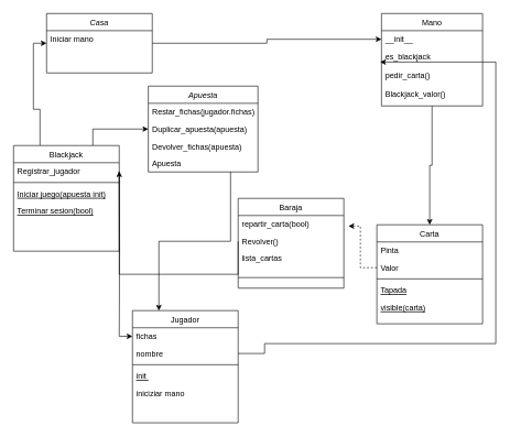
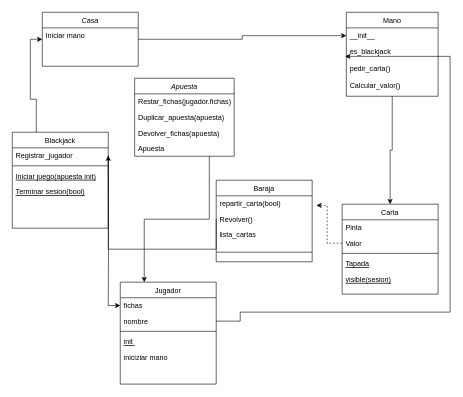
  <mxCell id="0" />
  <mxCell id="1" parent="0" />
  <mxCell id="2" style="edgeStyle=orthogonalEdgeStyle;rounded=0;orthogonalLoop=1;jettySize=auto;html=1;exitX=1;exitY=0.5;exitDx=0;exitDy=0;entryX=0;entryY=0.5;entryDx=0;entryDy=0;" parent="1" source="3" target="12" edge="1"><mxGeometry relative="1" as="geometry" /></mxCell>
  <mxCell id="3" value="Casa" style="swimlane;fontStyle=2;align=center;verticalAlign=top;childLayout=stackLayout;horizontal=1;startSize=26;horizontalStack=0;resizeParent=1;resizeLast=0;collapsible=1;marginBottom=0;rounded=0;shadow=0;strokeWidth=1;" parent="1" vertex="1"><mxGeometry x="70" y="20" width="160" height="90" as="geometry"><mxRectangle x="230" y="140" width="160" height="26" as="alternateBounds" /></mxGeometry></mxCell>
  <mxCell id="4" value="Iniciar mano" style="text;align=left;verticalAlign=top;spacingLeft=4;spacingRight=4;overflow=hidden;rotatable=0;points=[[0,0.5],[1,0.5]];portConstraint=eastwest;" parent="3" vertex="1"><mxGeometry y="26" width="160" height="26" as="geometry" /></mxCell>
  <mxCell id="5" value="Baraja" style="swimlane;fontStyle=0;align=center;verticalAlign=top;childLayout=stackLayout;horizontal=1;startSize=26;horizontalStack=0;resizeParent=1;resizeLast=0;collapsible=1;marginBottom=0;rounded=0;shadow=0;strokeWidth=1;" parent="1" vertex="1"><mxGeometry x="360" y="300" width="160" height="136" as="geometry"><mxRectangle x="130" y="380" width="160" height="26" as="alternateBounds" /></mxGeometry></mxCell>
  <mxCell id="6" value="repartir_carta(bool)" style="text;align=left;verticalAlign=top;spacingLeft=4;spacingRight=4;overflow=hidden;rotatable=0;points=[[0,0.5],[1,0.5]];portConstraint=eastwest;rounded=0;shadow=0;html=0;" parent="5" vertex="1"><mxGeometry y="26" width="160" height="26" as="geometry" /></mxCell>
  <mxCell id="7" value="Revolver()" style="text;align=left;verticalAlign=top;spacingLeft=4;spacingRight=4;overflow=hidden;rotatable=0;points=[[0,0.5],[1,0.5]];portConstraint=eastwest;" parent="5" vertex="1"><mxGeometry y="52" width="160" height="26" as="geometry" /></mxCell>
  <mxCell id="8" value="lista_cartas" style="text;align=left;verticalAlign=top;spacingLeft=4;spacingRight=4;overflow=hidden;rotatable=0;points=[[0,0.5],[1,0.5]];portConstraint=eastwest;" vertex="1" parent="5"><mxGeometry y="78" width="160" height="26" as="geometry" /></mxCell>
  <mxCell id="9" value="" style="line;html=1;strokeWidth=1;align=left;verticalAlign=middle;spacingTop=-1;spacingLeft=3;spacingRight=3;rotatable=0;labelPosition=right;points=[];portConstraint=eastwest;" parent="5" vertex="1"><mxGeometry y="104" width="160" height="32" as="geometry" /></mxCell>
  <mxCell id="10" style="edgeStyle=orthogonalEdgeStyle;rounded=0;orthogonalLoop=1;jettySize=auto;html=1;exitX=0.5;exitY=1;exitDx=0;exitDy=0;entryX=0.5;entryY=0;entryDx=0;entryDy=0;" edge="1" parent="1" source="11" target="23"><mxGeometry relative="1" as="geometry" /></mxCell>
  <mxCell id="11" value="Mano" style="swimlane;fontStyle=0;align=center;verticalAlign=top;childLayout=stackLayout;horizontal=1;startSize=26;horizontalStack=0;resizeParent=1;resizeLast=0;collapsible=1;marginBottom=0;rounded=0;shadow=0;strokeWidth=1;" parent="1" vertex="1"><mxGeometry x="577" y="20" width="153" height="140" as="geometry"><mxRectangle x="550" y="140" width="160" height="26" as="alternateBounds" /></mxGeometry></mxCell>
  <mxCell id="12" value="__init__" style="text;align=left;verticalAlign=top;spacingLeft=4;spacingRight=4;overflow=hidden;rotatable=0;points=[[0,0.5],[1,0.5]];portConstraint=eastwest;" parent="11" vertex="1"><mxGeometry y="26" width="153" height="26" as="geometry" /></mxCell>
  <mxCell id="13" value="es_blackjack" style="text;align=left;verticalAlign=top;spacingLeft=4;spacingRight=4;overflow=hidden;rotatable=0;points=[[0,0.5],[1,0.5]];portConstraint=eastwest;rounded=0;shadow=0;html=0;" parent="11" vertex="1"><mxGeometry y="52" width="153" height="28" as="geometry" /></mxCell>
  <mxCell id="14" value="pedir_carta()" style="text;align=left;verticalAlign=top;spacingLeft=4;spacingRight=4;overflow=hidden;rotatable=0;points=[[0,0.5],[1,0.5]];portConstraint=eastwest;rounded=0;shadow=0;html=0;" parent="11" vertex="1"><mxGeometry y="80" width="153" height="28" as="geometry" /></mxCell>
- <mxCell id="15" value="Blackjack_valor()" style="text;align=left;verticalAlign=top;spacingLeft=4;spacingRight=4;overflow=hidden;rotatable=0;points=[[0,0.5],[1,0.5]];portConstraint=eastwest;rounded=0;shadow=0;html=0;" parent="11" vertex="1"><mxGeometry y="108" width="153" height="28" as="geometry" /></mxCell>
+ <mxCell id="15" value="Calcular_valor()" style="text;align=left;verticalAlign=top;spacingLeft=4;spacingRight=4;overflow=hidden;rotatable=0;points=[[0,0.5],[1,0.5]];portConstraint=eastwest;rounded=0;shadow=0;html=0;" parent="11" vertex="1"><mxGeometry y="108" width="153" height="28" as="geometry" /></mxCell>
  <mxCell id="16" style="edgeStyle=orthogonalEdgeStyle;rounded=0;orthogonalLoop=1;jettySize=auto;html=1;exitX=0.25;exitY=0;exitDx=0;exitDy=0;entryX=0;entryY=0.5;entryDx=0;entryDy=0;" parent="1" source="18" target="3" edge="1"><mxGeometry relative="1" as="geometry" /></mxCell>
- <mxCell id="17" style="edgeStyle=orthogonalEdgeStyle;rounded=0;orthogonalLoop=1;jettySize=auto;html=1;exitX=0.75;exitY=0;exitDx=0;exitDy=0;entryX=0;entryY=0.5;entryDx=0;entryDy=0;" edge="1" parent="1" source="18" target="42"><mxGeometry relative="1" as="geometry" /></mxCell>
  <mxCell id="18" value="Blackjack" style="swimlane;fontStyle=0;align=center;verticalAlign=top;childLayout=stackLayout;horizontal=1;startSize=26;horizontalStack=0;resizeParent=1;resizeLast=0;collapsible=1;marginBottom=0;rounded=0;shadow=0;strokeWidth=1;" parent="1" vertex="1"><mxGeometry x="20" y="220" width="160" height="160" as="geometry"><mxRectangle x="130" y="380" width="160" height="26" as="alternateBounds" /></mxGeometry></mxCell>
  <mxCell id="19" value="Registrar_jugador" style="text;align=left;verticalAlign=top;spacingLeft=4;spacingRight=4;overflow=hidden;rotatable=0;points=[[0,0.5],[1,0.5]];portConstraint=eastwest;rounded=0;shadow=0;html=0;" parent="18" vertex="1"><mxGeometry y="26" width="160" height="26" as="geometry" /></mxCell>
  <mxCell id="20" value="" style="line;html=1;strokeWidth=1;align=left;verticalAlign=middle;spacingTop=-1;spacingLeft=3;spacingRight=3;rotatable=0;labelPosition=right;points=[];portConstraint=eastwest;" parent="18" vertex="1"><mxGeometry y="52" width="160" height="8" as="geometry" /></mxCell>
  <mxCell id="21" value="Iniciar juego(apuesta init)" style="text;align=left;verticalAlign=top;spacingLeft=4;spacingRight=4;overflow=hidden;rotatable=0;points=[[0,0.5],[1,0.5]];portConstraint=eastwest;fontStyle=4" parent="18" vertex="1"><mxGeometry y="60" width="160" height="26" as="geometry" /></mxCell>
  <mxCell id="22" value="Terminar sesion(bool)" style="text;align=left;verticalAlign=top;spacingLeft=4;spacingRight=4;overflow=hidden;rotatable=0;points=[[0,0.5],[1,0.5]];portConstraint=eastwest;fontStyle=4" vertex="1" parent="18"><mxGeometry y="86" width="160" height="26" as="geometry" /></mxCell>
  <mxCell id="23" value="Carta" style="swimlane;fontStyle=0;align=center;verticalAlign=top;childLayout=stackLayout;horizontal=1;startSize=26;horizontalStack=0;resizeParent=1;resizeLast=0;collapsible=1;marginBottom=0;rounded=0;shadow=0;strokeWidth=1;" parent="1" vertex="1"><mxGeometry x="570" y="340" width="160" height="150" as="geometry"><mxRectangle x="130" y="380" width="160" height="26" as="alternateBounds" /></mxGeometry></mxCell>
  <mxCell id="24" value="Pinta" style="text;align=left;verticalAlign=top;spacingLeft=4;spacingRight=4;overflow=hidden;rotatable=0;points=[[0,0.5],[1,0.5]];portConstraint=eastwest;" parent="23" vertex="1"><mxGeometry y="26" width="160" height="26" as="geometry" /></mxCell>
  <mxCell id="25" value="Valor" style="text;align=left;verticalAlign=top;spacingLeft=4;spacingRight=4;overflow=hidden;rotatable=0;points=[[0,0.5],[1,0.5]];portConstraint=eastwest;rounded=0;shadow=0;html=0;" parent="23" vertex="1"><mxGeometry y="52" width="160" height="26" as="geometry" /></mxCell>
  <mxCell id="26" value="" style="line;html=1;strokeWidth=1;align=left;verticalAlign=middle;spacingTop=-1;spacingLeft=3;spacingRight=3;rotatable=0;labelPosition=right;points=[];portConstraint=eastwest;" parent="23" vertex="1"><mxGeometry y="78" width="160" height="8" as="geometry" /></mxCell>
  <mxCell id="27" value="Tapada" style="text;align=left;verticalAlign=top;spacingLeft=4;spacingRight=4;overflow=hidden;rotatable=0;points=[[0,0.5],[1,0.5]];portConstraint=eastwest;fontStyle=4" parent="23" vertex="1"><mxGeometry y="86" width="160" height="26" as="geometry" /></mxCell>
- <mxCell id="28" value="visible(carta)" style="text;align=left;verticalAlign=top;spacingLeft=4;spacingRight=4;overflow=hidden;rotatable=0;points=[[0,0.5],[1,0.5]];portConstraint=eastwest;fontStyle=4" vertex="1" parent="23"><mxGeometry y="112" width="160" height="26" as="geometry" /></mxCell>
+ <mxCell id="28" value="visible(sesion)" style="text;align=left;verticalAlign=top;spacingLeft=4;spacingRight=4;overflow=hidden;rotatable=0;points=[[0,0.5],[1,0.5]];portConstraint=eastwest;fontStyle=4" vertex="1" parent="23"><mxGeometry y="112" width="160" height="26" as="geometry" /></mxCell>
  <mxCell id="29" style="edgeStyle=orthogonalEdgeStyle;rounded=0;orthogonalLoop=1;jettySize=auto;html=1;exitX=1;exitY=0.5;exitDx=0;exitDy=0;entryX=-0.013;entryY=0.769;entryDx=0;entryDy=0;entryPerimeter=0;" parent="1" source="32" target="13" edge="1"><mxGeometry relative="1" as="geometry"><Array as="points"><mxPoint x="400" y="535" /><mxPoint x="400" y="520" /><mxPoint x="750" y="520" /><mxPoint x="750" y="94" /></Array></mxGeometry></mxCell>
  <mxCell id="30" value="Jugador" style="swimlane;fontStyle=0;align=center;verticalAlign=top;childLayout=stackLayout;horizontal=1;startSize=26;horizontalStack=0;resizeParent=1;resizeLast=0;collapsible=1;marginBottom=0;rounded=0;shadow=0;strokeWidth=1;" parent="1" vertex="1"><mxGeometry x="200" y="470" width="160" height="170" as="geometry"><mxRectangle x="130" y="380" width="160" height="26" as="alternateBounds" /></mxGeometry></mxCell>
  <mxCell id="31" value="fichas" style="text;align=left;verticalAlign=top;spacingLeft=4;spacingRight=4;overflow=hidden;rotatable=0;points=[[0,0.5],[1,0.5]];portConstraint=eastwest;" parent="30" vertex="1"><mxGeometry y="26" width="160" height="26" as="geometry" /></mxCell>
  <mxCell id="32" value="nombre" style="text;align=left;verticalAlign=top;spacingLeft=4;spacingRight=4;overflow=hidden;rotatable=0;points=[[0,0.5],[1,0.5]];portConstraint=eastwest;rounded=0;shadow=0;html=0;" parent="30" vertex="1"><mxGeometry y="52" width="160" height="26" as="geometry" /></mxCell>
  <mxCell id="33" value="" style="line;html=1;strokeWidth=1;align=left;verticalAlign=middle;spacingTop=-1;spacingLeft=3;spacingRight=3;rotatable=0;labelPosition=right;points=[];portConstraint=eastwest;" parent="30" vertex="1"><mxGeometry y="78" width="160" height="8" as="geometry" /></mxCell>
  <mxCell id="34" value="init " style="text;align=left;verticalAlign=top;spacingLeft=4;spacingRight=4;overflow=hidden;rotatable=0;points=[[0,0.5],[1,0.5]];portConstraint=eastwest;fontStyle=4" parent="30" vertex="1"><mxGeometry y="86" width="160" height="26" as="geometry" /></mxCell>
  <mxCell id="35" value="iniciziar mano" style="text;align=left;verticalAlign=top;spacingLeft=4;spacingRight=4;overflow=hidden;rotatable=0;points=[[0,0.5],[1,0.5]];portConstraint=eastwest;" parent="30" vertex="1"><mxGeometry y="112" width="160" height="58" as="geometry" /></mxCell>
  <mxCell id="36" style="edgeStyle=orthogonalEdgeStyle;rounded=0;orthogonalLoop=1;jettySize=auto;html=1;exitX=0;exitY=0.5;exitDx=0;exitDy=0;entryX=1.044;entryY=0.615;entryDx=0;entryDy=0;entryPerimeter=0;dashed=1;" parent="1" source="25" target="6" edge="1"><mxGeometry relative="1" as="geometry" /></mxCell>
  <mxCell id="37" style="edgeStyle=orthogonalEdgeStyle;rounded=0;orthogonalLoop=1;jettySize=auto;html=1;exitX=0;exitY=0.5;exitDx=0;exitDy=0;entryX=1;entryY=0.5;entryDx=0;entryDy=0;" parent="1" source="7" target="19" edge="1"><mxGeometry relative="1" as="geometry"><Array as="points"><mxPoint x="180" y="415" /></Array></mxGeometry></mxCell>
  <mxCell id="38" style="edgeStyle=orthogonalEdgeStyle;rounded=0;orthogonalLoop=1;jettySize=auto;html=1;exitX=1;exitY=0.5;exitDx=0;exitDy=0;entryX=0;entryY=0.5;entryDx=0;entryDy=0;" parent="1" target="31" edge="1"><mxGeometry relative="1" as="geometry"><mxPoint x="180" y="259" as="sourcePoint" /></mxGeometry></mxCell>
  <mxCell id="39" style="edgeStyle=orthogonalEdgeStyle;rounded=0;orthogonalLoop=1;jettySize=auto;html=1;exitX=0.75;exitY=1;exitDx=0;exitDy=0;entryX=0.25;entryY=0;entryDx=0;entryDy=0;" edge="1" parent="1" source="40" target="30"><mxGeometry relative="1" as="geometry" /></mxCell>
  <mxCell id="40" value="Apuesta" style="swimlane;fontStyle=2;align=center;verticalAlign=top;childLayout=stackLayout;horizontal=1;startSize=26;horizontalStack=0;resizeParent=1;resizeLast=0;collapsible=1;marginBottom=0;rounded=0;shadow=0;strokeWidth=1;" vertex="1" parent="1"><mxGeometry x="224" y="130" width="166" height="130" as="geometry"><mxRectangle x="230" y="140" width="160" height="26" as="alternateBounds" /></mxGeometry></mxCell>
  <mxCell id="41" value="Restar_fichas(jugador.fichas)" style="text;align=left;verticalAlign=top;spacingLeft=4;spacingRight=4;overflow=hidden;rotatable=0;points=[[0,0.5],[1,0.5]];portConstraint=eastwest;" vertex="1" parent="40"><mxGeometry y="26" width="166" height="26" as="geometry" /></mxCell>
  <mxCell id="42" value="Duplicar_apuesta(apuesta)" style="text;align=left;verticalAlign=top;spacingLeft=4;spacingRight=4;overflow=hidden;rotatable=0;points=[[0,0.5],[1,0.5]];portConstraint=eastwest;" vertex="1" parent="40"><mxGeometry y="52" width="166" height="26" as="geometry" /></mxCell>
  <mxCell id="43" value="Devolver_fichas(apuesta)" style="text;align=left;verticalAlign=top;spacingLeft=4;spacingRight=4;overflow=hidden;rotatable=0;points=[[0,0.5],[1,0.5]];portConstraint=eastwest;" vertex="1" parent="40"><mxGeometry y="78" width="166" height="26" as="geometry" /></mxCell>
  <mxCell id="44" value="Apuesta" style="text;align=left;verticalAlign=top;spacingLeft=4;spacingRight=4;overflow=hidden;rotatable=0;points=[[0,0.5],[1,0.5]];portConstraint=eastwest;" vertex="1" parent="40"><mxGeometry y="104" width="166" height="26" as="geometry" /></mxCell>
